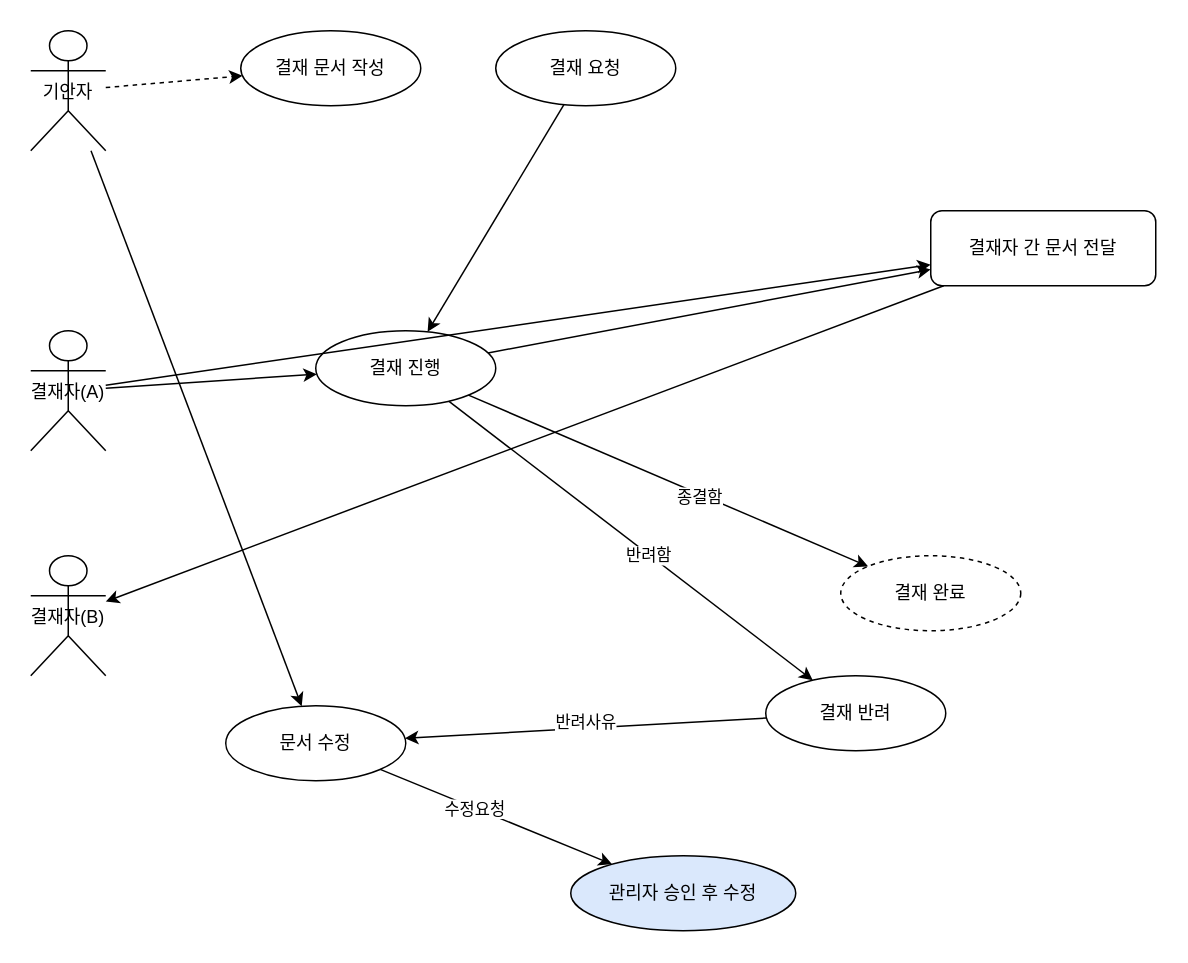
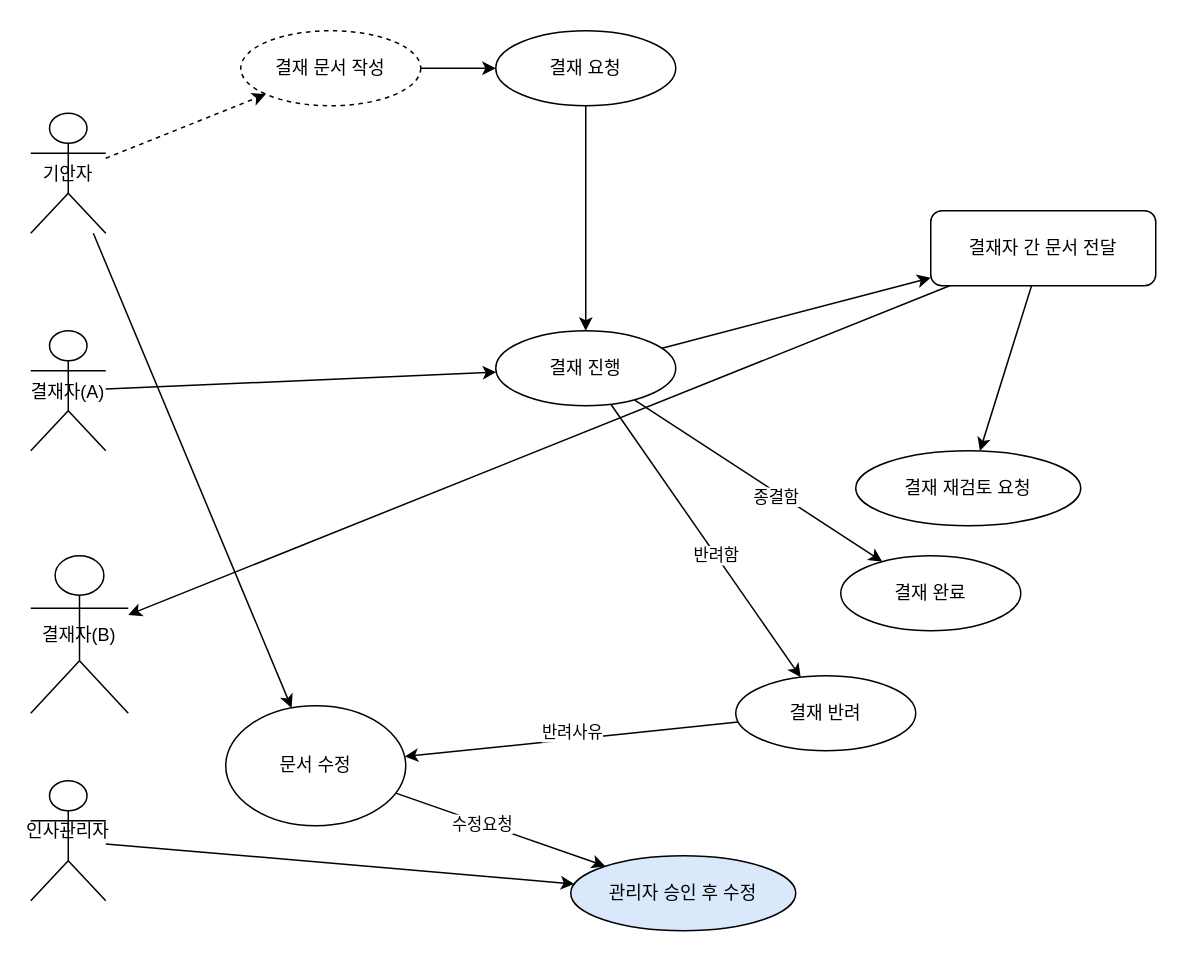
  <mxCell id="0" />
  <mxCell id="1" parent="0" />
- <mxCell id="2" value="기안자" style="shape=umlActor;" parent="1" vertex="1"><mxGeometry x="20" y="20" width="50" height="80" as="geometry" /></mxCell>
+ <mxCell id="2" value="기안자" style="shape=umlActor;" parent="1" vertex="1"><mxGeometry x="20" y="75" width="50" height="80" as="geometry" /></mxCell>
  <mxCell id="3" value="결재자(A)" style="shape=umlActor;" parent="1" vertex="1"><mxGeometry x="20" y="220" width="50" height="80" as="geometry" /></mxCell>
- <mxCell id="4" value="결재자(B)" style="shape=umlActor;" parent="1" vertex="1"><mxGeometry x="20" y="370" width="50" height="80" as="geometry" /></mxCell>
- <mxCell id="6" value="결재 문서 작성" style="ellipse;whiteSpace=wrap;html=1;" parent="1" vertex="1"><mxGeometry x="160" y="20" width="120" height="50" as="geometry" /></mxCell>
+ <mxCell id="4" value="결재자(B)" style="shape=umlActor;" parent="1" vertex="1"><mxGeometry x="20" y="370" width="65" height="105" as="geometry" /></mxCell>
+ <mxCell id="5" value="인사관리자&#10;" style="shape=umlActor;" parent="1" vertex="1"><mxGeometry x="20" y="520" width="50" height="80" as="geometry" /></mxCell>
+ <mxCell id="6" value="결재 문서 작성" style="ellipse;whiteSpace=wrap;html=1;dashed=1;" parent="1" vertex="1"><mxGeometry x="160" y="20" width="120" height="50" as="geometry" /></mxCell>
  <mxCell id="7" parent="1" source="2" target="6" edge="1" style="dashed=1;"><mxGeometry relative="1" as="geometry" /></mxCell>
  <mxCell id="8" value="결재 요청" style="ellipse;whiteSpace=wrap;html=1;" parent="1" vertex="1"><mxGeometry x="330" y="20" width="120" height="50" as="geometry" /></mxCell>
- <mxCell id="10" value="결재 진행" style="ellipse;whiteSpace=wrap;html=1;" parent="1" vertex="1"><mxGeometry x="210" y="220" width="120" height="50" as="geometry" /></mxCell>
+ <mxCell id="9" parent="1" source="6" target="8" edge="1"><mxGeometry relative="1" as="geometry" /></mxCell>
+ <mxCell id="10" value="결재 진행" style="ellipse;whiteSpace=wrap;html=1;" parent="1" vertex="1"><mxGeometry x="330" y="220" width="120" height="50" as="geometry" /></mxCell>
  <mxCell id="11" parent="1" source="8" target="10" edge="1"><mxGeometry relative="1" as="geometry" /></mxCell>
  <mxCell id="12" parent="1" source="3" target="10" edge="1"><mxGeometry relative="1" as="geometry" /></mxCell>
  <mxCell id="13" value="결재자 간 문서 전달" style="whiteSpace=wrap;html=1;rounded=1;" parent="1" vertex="1"><mxGeometry x="620" y="140" width="150" height="50" as="geometry" /></mxCell>
  <mxCell id="14" parent="1" source="10" target="13" edge="1"><mxGeometry relative="1" as="geometry" /></mxCell>
- <mxCell id="15" parent="1" source="3" target="13" edge="1"><mxGeometry relative="1" as="geometry" /></mxCell>
+ <mxCell id="15" parent="1" source="3" target="19" edge="1" style=";"><mxGeometry relative="1" as="geometry" /></mxCell>
  <mxCell id="16" parent="1" source="13" target="4" edge="1"><mxGeometry relative="1" as="geometry" /></mxCell>
- <mxCell id="19" value="결재 완료" style="ellipse;whiteSpace=wrap;html=1;dashed=1;" parent="1" vertex="1"><mxGeometry x="560" y="370" width="120" height="50" as="geometry" /></mxCell>
+ <mxCell id="17" value="결재 재검토 요청" style="ellipse;whiteSpace=wrap;html=1;" parent="1" vertex="1"><mxGeometry x="570" y="300" width="150" height="50" as="geometry" /></mxCell>
+ <mxCell id="18" parent="1" source="13" target="17" edge="1"><mxGeometry relative="1" as="geometry" /></mxCell>
+ <mxCell id="19" value="결재 완료" style="ellipse;whiteSpace=wrap;html=1;" parent="1" vertex="1"><mxGeometry x="560" y="370" width="120" height="50" as="geometry" /></mxCell>
  <mxCell id="20" parent="1" source="10" target="19" edge="1"><mxGeometry relative="1" as="geometry" /></mxCell>
  <mxCell id="21" value="종결함" style="edgeLabel;html=1;align=center;verticalAlign=middle;resizable=0;points=[];" vertex="1" connectable="0" parent="20"><mxGeometry x="0.157" y="-2" relative="1" as="geometry"><mxPoint as="offset" /></mxGeometry></mxCell>
- <mxCell id="22" value="결재 반려" style="ellipse;whiteSpace=wrap;html=1;" parent="1" vertex="1"><mxGeometry x="510" y="450" width="120" height="50" as="geometry" /></mxCell>
+ <mxCell id="22" value="결재 반려" style="ellipse;whiteSpace=wrap;html=1;" parent="1" vertex="1"><mxGeometry x="490" y="450" width="120" height="50" as="geometry" /></mxCell>
  <mxCell id="23" parent="1" source="10" target="22" edge="1"><mxGeometry relative="1" as="geometry" /></mxCell>
  <mxCell id="24" value="반려함" style="edgeLabel;html=1;align=center;verticalAlign=middle;resizable=0;points=[];" vertex="1" connectable="0" parent="23"><mxGeometry x="0.099" relative="1" as="geometry"><mxPoint as="offset" /></mxGeometry></mxCell>
- <mxCell id="25" value="문서 수정" style="ellipse;whiteSpace=wrap;html=1;" parent="1" vertex="1"><mxGeometry x="150" y="470" width="120" height="50" as="geometry" /></mxCell>
+ <mxCell id="25" value="문서 수정" style="ellipse;whiteSpace=wrap;html=1;" parent="1" vertex="1"><mxGeometry x="150" y="470" width="120" height="80" as="geometry" /></mxCell>
  <mxCell id="26" parent="1" source="2" target="25" edge="1"><mxGeometry relative="1" as="geometry" /></mxCell>
  <mxCell id="27" parent="1" source="22" target="25" edge="1"><mxGeometry relative="1" as="geometry" /></mxCell>
  <mxCell id="28" value="반려사유" style="edgeLabel;html=1;align=center;verticalAlign=middle;resizable=0;points=[];" vertex="1" connectable="0" parent="27"><mxGeometry x="0.027" y="5" relative="1" as="geometry"><mxPoint x="3" y="-10" as="offset" /></mxGeometry></mxCell>
  <mxCell id="29" value="관리자 승인 후 수정" style="ellipse;whiteSpace=wrap;html=1;fillColor=#dae8fc;" parent="1" vertex="1"><mxGeometry x="380" y="570" width="150" height="50" as="geometry" /></mxCell>
  <mxCell id="30" parent="1" source="25" target="29" edge="1"><mxGeometry relative="1" as="geometry" /></mxCell>
  <mxCell id="31" value="수정요청" style="edgeLabel;html=1;align=center;verticalAlign=middle;resizable=0;points=[];" vertex="1" connectable="0" parent="30"><mxGeometry x="-0.185" relative="1" as="geometry"><mxPoint as="offset" /></mxGeometry></mxCell>
+ <mxCell id="32" parent="1" source="5" target="29" edge="1"><mxGeometry relative="1" as="geometry" /></mxCell>
